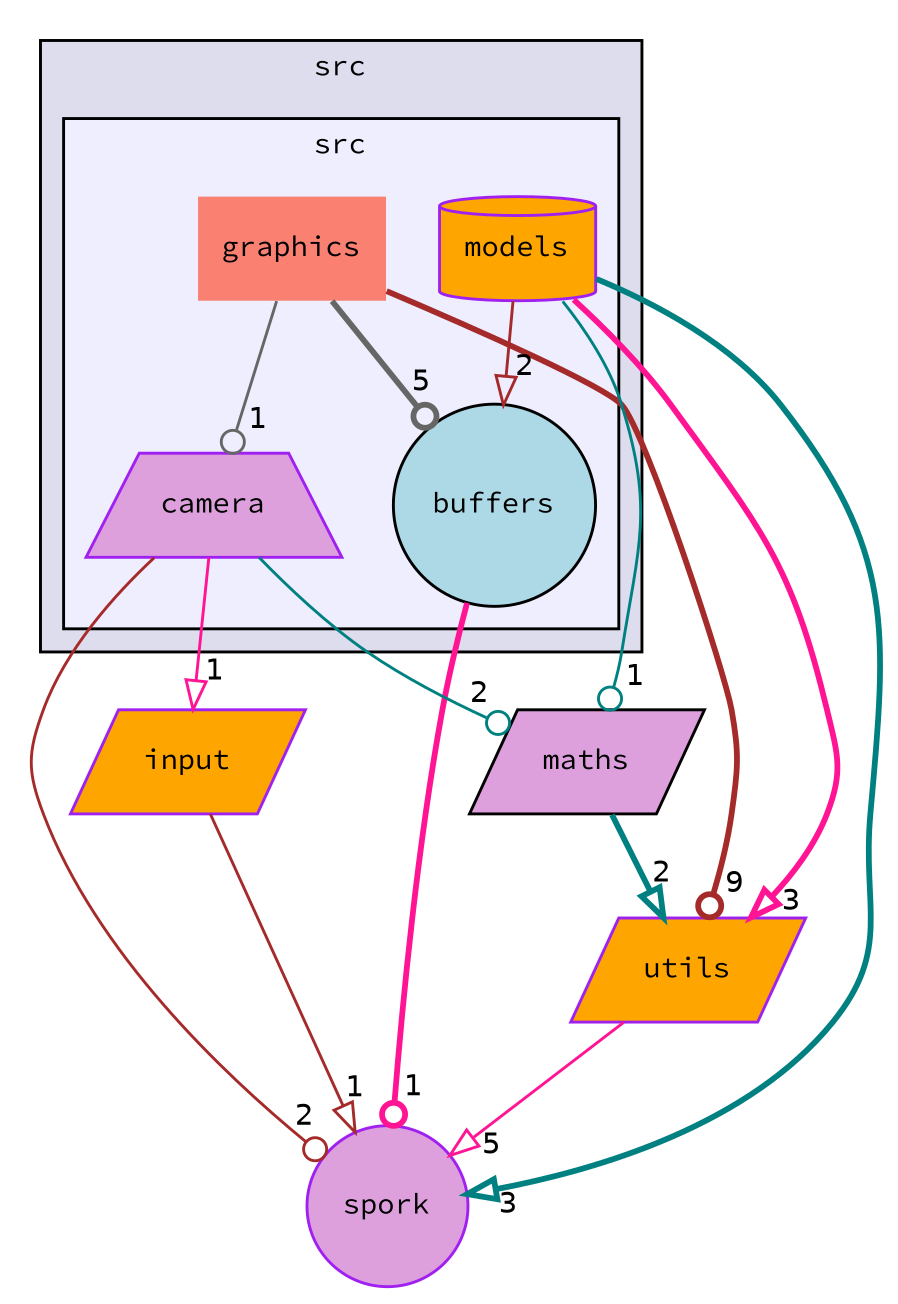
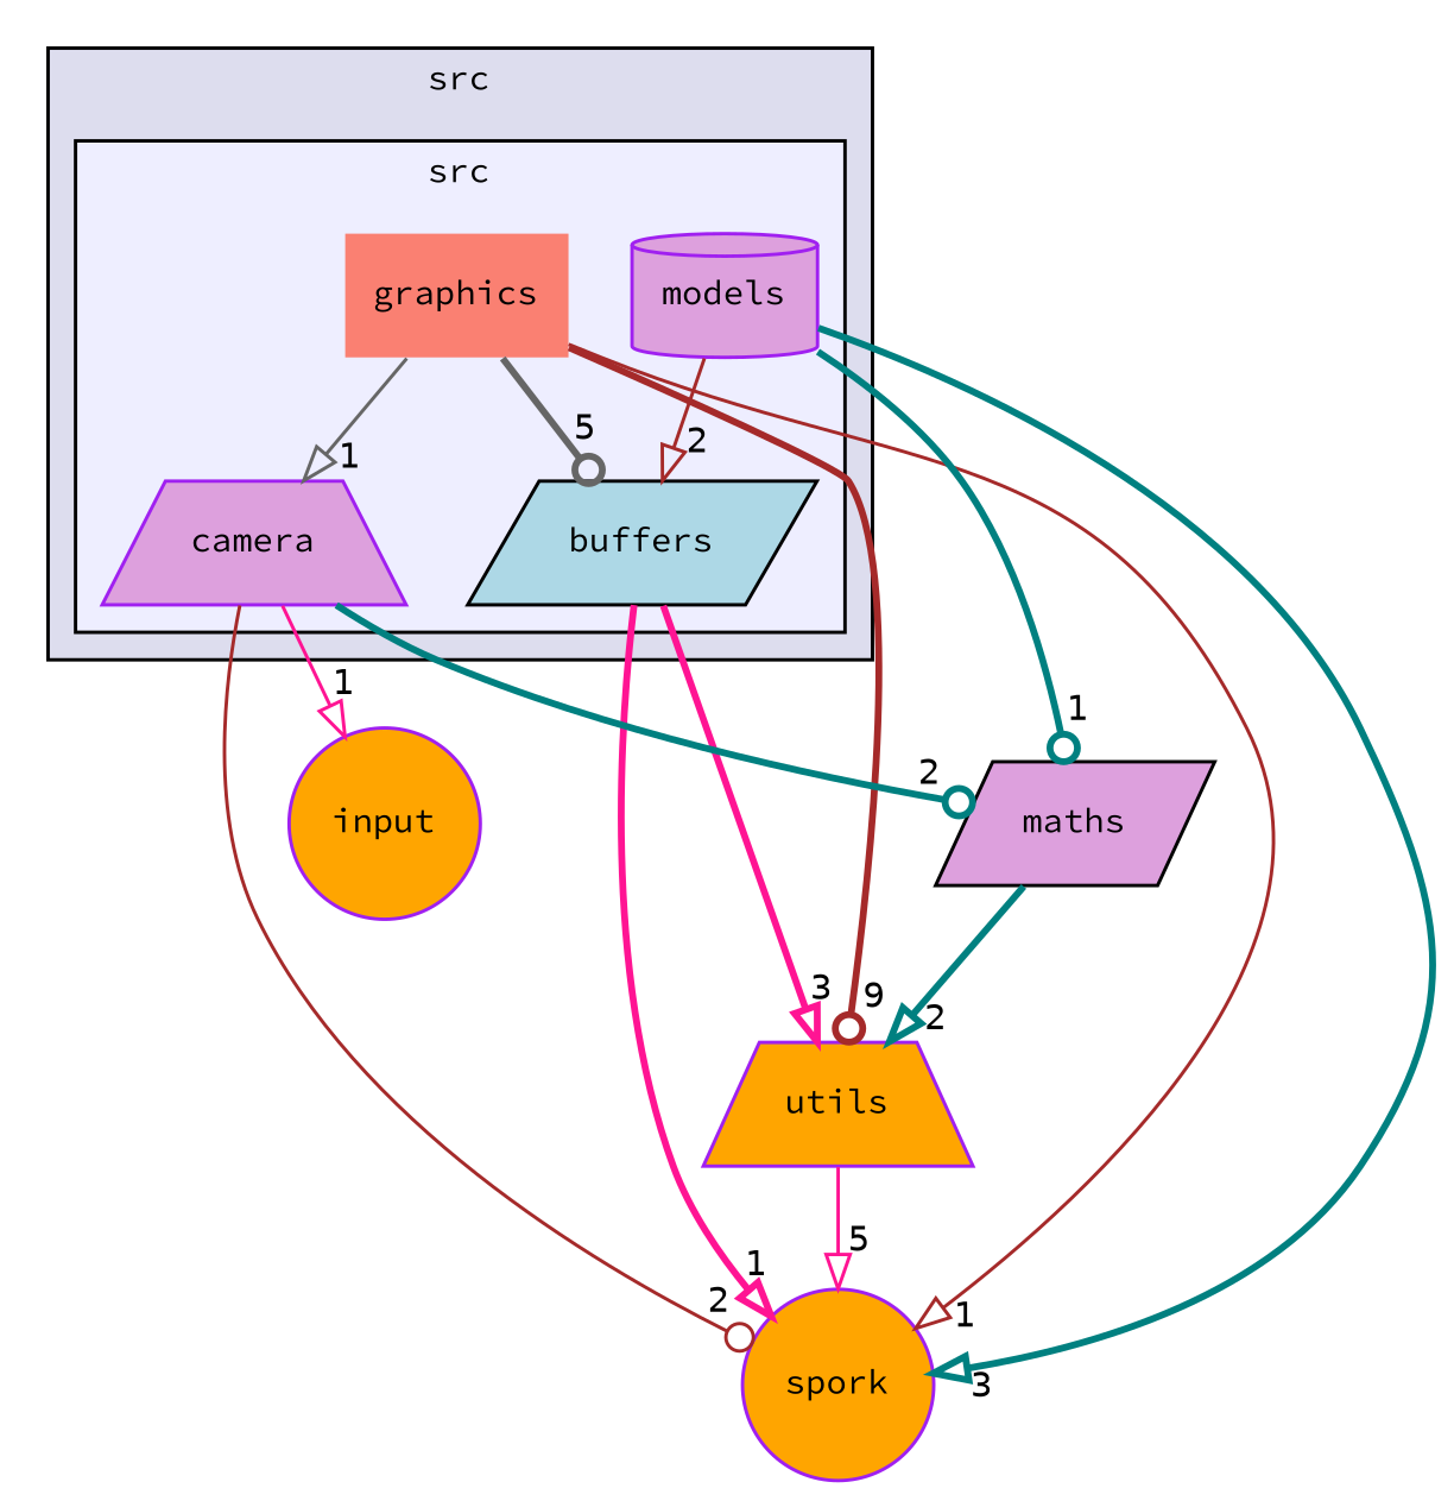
  digraph {
    compound=true
    fontname="Source Code Pro"
    node [color=purple fillcolor=plum fontname="Source Code Pro" fontsize=10 shape=parallelogram style=filled]
    edge [arrowhead=onormal color=brown fontname="Source Code Pro" headlabel=1 labeldistance=1.5 labelfontname=Helvetica labelfontsize=10 style=bold]
    n1 [fillcolor=salmon label=graphics shape=plaintext]
-   n2 [color=black fillcolor=lightblue label=buffers shape=circle]
+   n2 [color=black fillcolor=lightblue label=buffers]
    n3 [label=camera shape=trapezium]
-   n4 [fillcolor=orange label=models shape=cylinder]
-   n5 [fillcolor=orange label=utils]
-   n6 [label=spork shape=circle]
+   n4 [label=models shape=cylinder]
+   n5 [fillcolor=orange label=utils shape=trapezium]
+   n6 [fillcolor=orange label=spork shape=circle]
    n7 [color=black label=maths]
-   n8 [fillcolor=orange label=input]
+   n8 [fillcolor=orange label=input shape=circle]
    subgraph cluster_1 {
      bgcolor="#ddddee"
      fontsize=10
      label=src
      pencolor=black
      subgraph cluster_2 {
        bgcolor="#eeeeff"
        fontsize=10
        label=src
        pencolor=black
        n1
        n2
        n3
        n4
      }
    }
    n1 -> n2 [arrowhead=odot color=gray40 headlabel=5]
-   n1 -> n3 [arrowhead=odot color=gray40 style=solid]
+   n1 -> n3 [color=gray40 style=solid]
    n1 -> n5 [arrowhead=odot headlabel=9]
-   n2 -> n6 [arrowhead=odot color=deeppink]
+   n2 -> n6 [color=deeppink]
    n3 -> n6 [arrowhead=odot headlabel=2 style=solid]
-   n3 -> n7 [arrowhead=odot color=teal headlabel=2 style=solid]
+   n3 -> n7 [arrowhead=odot color=teal headlabel=2]
    n3 -> n8 [color=deeppink style=solid]
    n4 -> n2 [headlabel=2 style=solid]
-   n4 -> n5 [color=deeppink headlabel=3]
+   n2 -> n5 [color=deeppink headlabel=3]
    n4 -> n6 [color=teal headlabel=3]
-   n4 -> n7 [arrowhead=odot color=teal style=solid]
+   n4 -> n7 [arrowhead=odot color=teal]
    n5 -> n6 [color=deeppink headlabel=5 style=solid]
    n7 -> n5 [color=teal headlabel=2]
-   n8 -> n6 [style=solid]
+   n1 -> n6 [style=solid]
  }
